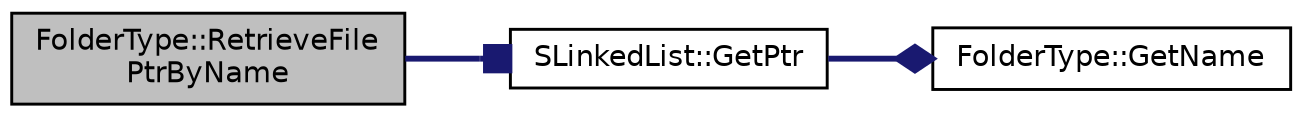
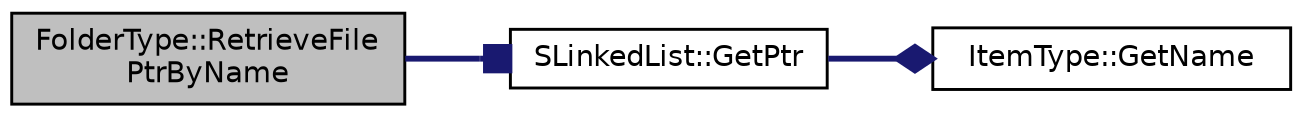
  digraph {
    fontname="DejaVu Sans"
    rankdir=LR
    node [color=black fillcolor=white fontname="DejaVu Sans" fontsize=10 shape=record style=filled]
    edge [color=midnightblue fontname="DejaVu Sans" fontsize=10 labelfontname=Helvetica labelfontsize=10 style=bold]
    n1 [fillcolor=grey75 fontcolor=black height=0.2 label="FolderType::RetrieveFile\lPtrByName" width=0.4]
    n2 [height=0.2 label="SLinkedList::GetPtr" width=0.4]
-   n3 [height=0.2 label="FolderType::GetName" width=0.4]
+   n3 [height=0.2 label="ItemType::GetName" width=0.4]
    n1 -> n2 [arrowhead=box]
    n2 -> n3 [arrowhead=diamond]
  }
